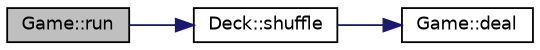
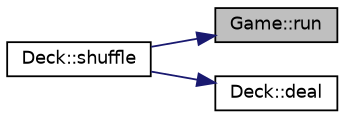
  digraph {
    rankdir=LR
    node [color=black fillcolor=white fontname=Helvetica fontsize=10 shape=record style=filled]
    edge [color=midnightblue fontname=Helvetica fontsize=10 labelfontname=Helvetica labelfontsize=10 style=solid]
    n1 [fillcolor=grey75 fontcolor=black height=0.2 label="Game::run" width=0.4]
    n2 [height=0.2 label="Deck::shuffle" width=0.4]
-   n3 [height=0.2 label="Game::deal" width=0.4]
-   n1 -> n2
+   n3 [height=0.2 label="Deck::deal" width=0.4]
+   n2 -> n1
    n2 -> n3
  }
